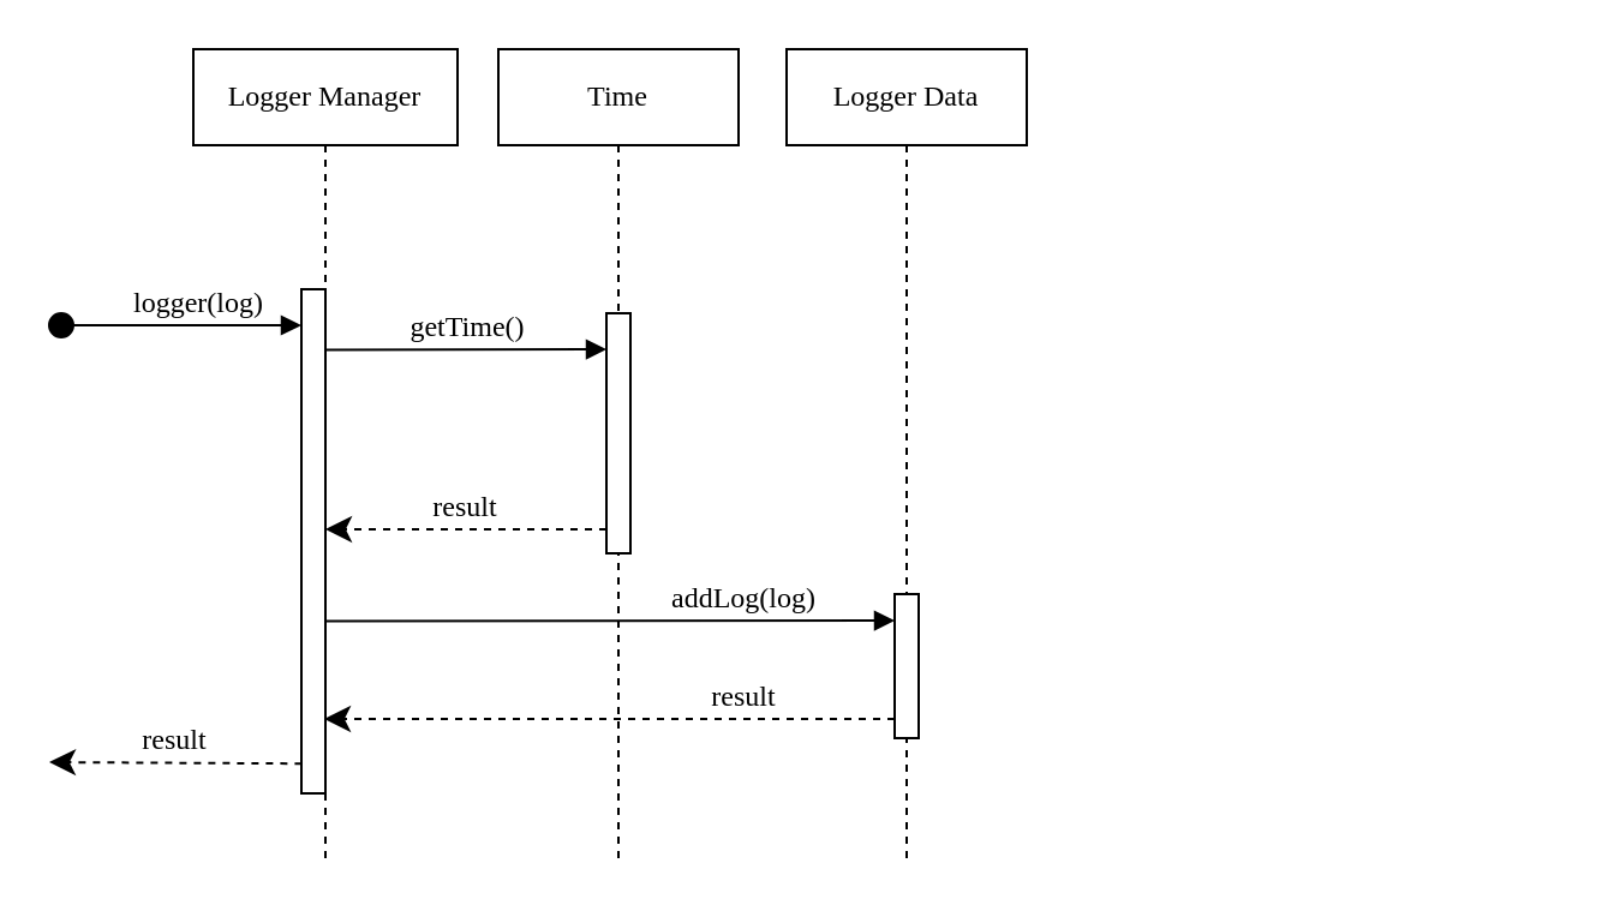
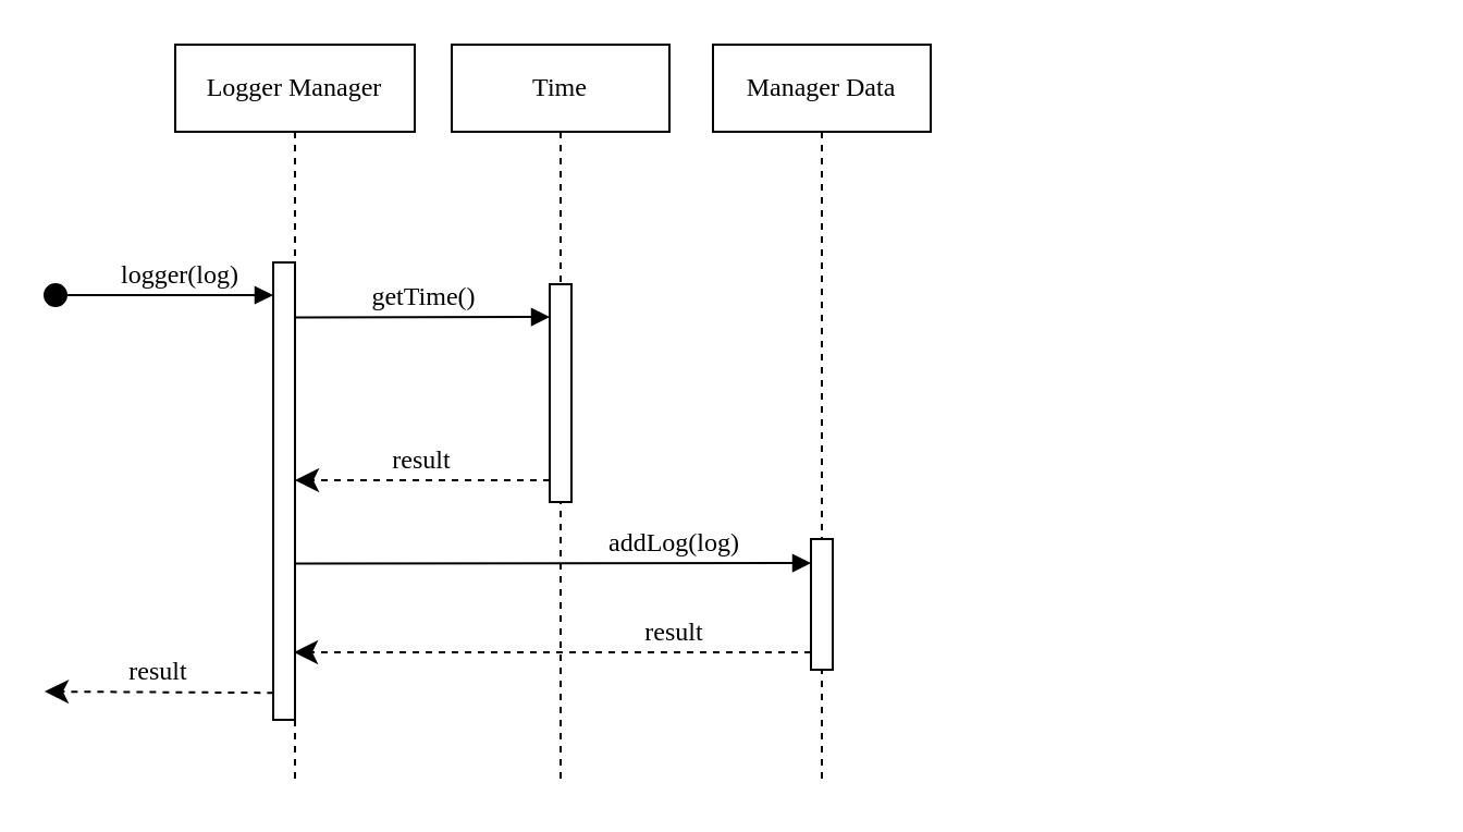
  <mxCell id="0" />
  <mxCell id="1" parent="0" />
  <mxCell id="2" value="Time" style="shape=umlLifeline;perimeter=lifelinePerimeter;whiteSpace=wrap;html=1;container=1;collapsible=0;recursiveResize=0;outlineConnect=0;rounded=0;shadow=0;comic=0;labelBackgroundColor=none;strokeWidth=1;fontFamily=Verdana;fontSize=12;align=center;" parent="1" vertex="1"><mxGeometry x="207" y="20" width="100" height="340" as="geometry" /></mxCell>
  <mxCell id="3" value="" style="html=1;points=[];perimeter=orthogonalPerimeter;rounded=0;shadow=0;comic=0;labelBackgroundColor=none;strokeWidth=1;fontFamily=Verdana;fontSize=12;align=center;" parent="2" vertex="1"><mxGeometry x="45" y="110" width="10" height="100" as="geometry" /></mxCell>
  <mxCell id="4" value="Logger Manager" style="shape=umlLifeline;perimeter=lifelinePerimeter;whiteSpace=wrap;html=1;container=1;collapsible=0;recursiveResize=0;outlineConnect=0;rounded=0;shadow=0;comic=0;labelBackgroundColor=none;strokeWidth=1;fontFamily=Verdana;fontSize=12;align=center;" parent="1" vertex="1"><mxGeometry x="80" y="20" width="110" height="340" as="geometry" /></mxCell>
  <mxCell id="5" value="" style="html=1;points=[];perimeter=orthogonalPerimeter;rounded=0;shadow=0;comic=0;labelBackgroundColor=none;strokeWidth=1;fontFamily=Verdana;fontSize=12;align=center;" parent="4" vertex="1"><mxGeometry x="45" y="100" width="10" height="210" as="geometry" /></mxCell>
  <mxCell id="6" value="result" style="html=1;verticalAlign=bottom;endArrow=classic;dashed=1;endSize=8;labelBackgroundColor=none;fontFamily=Verdana;fontSize=12;edgeStyle=elbowEdgeStyle;elbow=vertical;endFill=1;" parent="1" source="3" target="5" edge="1"><mxGeometry relative="1" as="geometry"><mxPoint x="600" y="246" as="targetPoint" /><Array as="points"><mxPoint x="200" y="220" /><mxPoint x="650" y="200" /></Array><mxPoint x="210" y="200" as="sourcePoint" /></mxGeometry></mxCell>
  <mxCell id="7" value="logger(log)" style="html=1;verticalAlign=bottom;endArrow=block;labelBackgroundColor=none;fontFamily=Verdana;fontSize=12;edgeStyle=elbowEdgeStyle;elbow=vertical;" parent="1" source="9" target="5" edge="1"><mxGeometry x="0.085" relative="1" as="geometry"><mxPoint x="30" y="139" as="sourcePoint" /><Array as="points"><mxPoint x="30" y="139" /></Array><mxPoint as="offset" /></mxGeometry></mxCell>
  <mxCell id="8" value="getTime()" style="html=1;verticalAlign=bottom;endArrow=block;labelBackgroundColor=none;fontFamily=Verdana;fontSize=12;edgeStyle=elbowEdgeStyle;elbow=vertical;exitX=1.2;exitY=0.21;exitDx=0;exitDy=0;exitPerimeter=0;" parent="1" target="3" edge="1"><mxGeometry relative="1" as="geometry"><mxPoint x="135" y="145.2" as="sourcePoint" /><mxPoint x="247" y="145" as="targetPoint" /><Array as="points"><mxPoint x="128" y="145" /></Array></mxGeometry></mxCell>
  <mxCell id="9" value="" style="ellipse;whiteSpace=wrap;html=1;aspect=fixed;rounded=0;fillColor=#000000;" parent="1" vertex="1"><mxGeometry x="20" y="130" width="10" height="10" as="geometry" /></mxCell>
- <mxCell id="10" value="Logger Data" style="shape=umlLifeline;perimeter=lifelinePerimeter;whiteSpace=wrap;html=1;container=1;collapsible=0;recursiveResize=0;outlineConnect=0;rounded=0;shadow=0;comic=0;labelBackgroundColor=none;strokeWidth=1;fontFamily=Verdana;fontSize=12;align=center;" vertex="1" parent="1"><mxGeometry x="327" y="20" width="100" height="340" as="geometry" /></mxCell>
+ <mxCell id="10" value="Manager Data" style="shape=umlLifeline;perimeter=lifelinePerimeter;whiteSpace=wrap;html=1;container=1;collapsible=0;recursiveResize=0;outlineConnect=0;rounded=0;shadow=0;comic=0;labelBackgroundColor=none;strokeWidth=1;fontFamily=Verdana;fontSize=12;align=center;" vertex="1" parent="1"><mxGeometry x="327" y="20" width="100" height="340" as="geometry" /></mxCell>
  <mxCell id="11" value="" style="html=1;points=[];perimeter=orthogonalPerimeter;rounded=0;shadow=0;comic=0;labelBackgroundColor=none;strokeWidth=1;fontFamily=Verdana;fontSize=12;align=center;" vertex="1" parent="10"><mxGeometry x="45" y="227" width="10" height="60" as="geometry" /></mxCell>
  <mxCell id="12" value="result" style="html=1;verticalAlign=bottom;endArrow=classic;dashed=1;endSize=8;labelBackgroundColor=none;fontFamily=Verdana;fontSize=12;edgeStyle=elbowEdgeStyle;elbow=vertical;endFill=1;" edge="1" parent="10" target="4"><mxGeometry x="-0.466" relative="1" as="geometry"><mxPoint x="-190" y="279" as="targetPoint" /><Array as="points"><mxPoint x="-190" y="279" /><mxPoint x="440" y="259" /></Array><mxPoint x="45" y="279" as="sourcePoint" /><mxPoint as="offset" /></mxGeometry></mxCell>
  <mxCell id="13" value="result" style="html=1;verticalAlign=bottom;endArrow=classic;dashed=1;endSize=8;labelBackgroundColor=none;fontFamily=Verdana;fontSize=12;endFill=1;exitX=0.02;exitY=0.941;exitDx=0;exitDy=0;exitPerimeter=0;" edge="1" parent="1" source="5"><mxGeometry relative="1" as="geometry"><mxPoint x="20" y="317" as="targetPoint" /><mxPoint x="120" y="317" as="sourcePoint" /><Array as="points"><mxPoint x="20" y="317" /></Array></mxGeometry></mxCell>
  <mxCell id="14" value="addLog(log)" style="html=1;verticalAlign=bottom;endArrow=block;labelBackgroundColor=none;fontFamily=Verdana;fontSize=12;edgeStyle=elbowEdgeStyle;elbow=vertical;exitX=1;exitY=0.696;exitDx=0;exitDy=0;exitPerimeter=0;" edge="1" parent="1" target="11"><mxGeometry x="0.466" relative="1" as="geometry"><mxPoint x="135" y="258.2" as="sourcePoint" /><mxPoint x="370" y="258" as="targetPoint" /><Array as="points"><mxPoint x="145" y="258" /><mxPoint x="125" y="258" /><mxPoint x="245" y="252" /><mxPoint x="155" y="252" /></Array><mxPoint as="offset" /></mxGeometry></mxCell>
